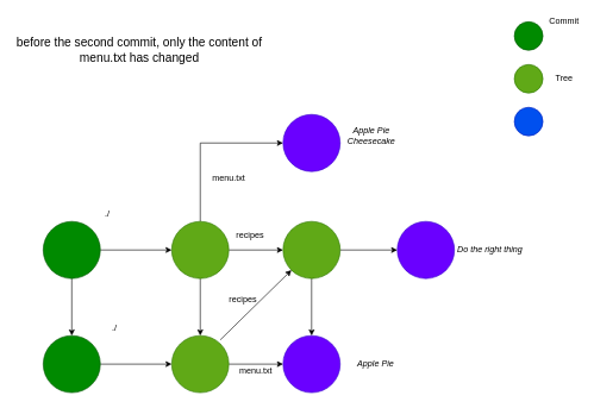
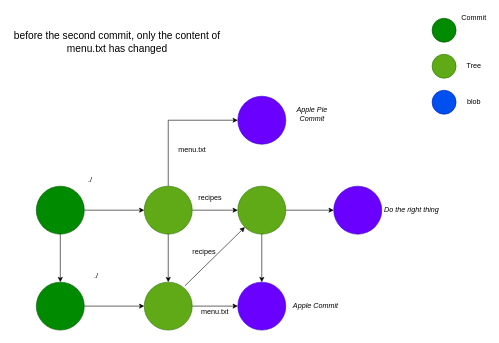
  <mxCell id="0" />
  <mxCell id="1" parent="0" />
  <mxCell id="2" value="" style="edgeStyle=orthogonalEdgeStyle;rounded=0;orthogonalLoop=1;jettySize=auto;html=1;" edge="1" parent="1" source="3" target="12"><mxGeometry relative="1" as="geometry"><mxPoint x="220" y="510" as="targetPoint" /></mxGeometry></mxCell>
  <mxCell id="3" value="" style="ellipse;whiteSpace=wrap;html=1;aspect=fixed;fillColor=#008a00;strokeColor=#005700;fontColor=#ffffff;" vertex="1" parent="1"><mxGeometry x="60" y="470" width="80" height="80" as="geometry" /></mxCell>
  <mxCell id="4" value="" style="edgeStyle=orthogonalEdgeStyle;rounded=0;orthogonalLoop=1;jettySize=auto;html=1;" edge="1" parent="1" source="6" target="10"><mxGeometry relative="1" as="geometry"><mxPoint x="220" y="350" as="targetPoint" /></mxGeometry></mxCell>
  <mxCell id="5" style="edgeStyle=orthogonalEdgeStyle;rounded=0;orthogonalLoop=1;jettySize=auto;html=1;" edge="1" parent="1" source="6" target="3"><mxGeometry relative="1" as="geometry" /></mxCell>
  <mxCell id="6" value="" style="ellipse;whiteSpace=wrap;html=1;aspect=fixed;fillColor=#008a00;strokeColor=#005700;fontColor=#ffffff;" vertex="1" parent="1"><mxGeometry x="60" y="310" width="80" height="80" as="geometry" /></mxCell>
  <mxCell id="7" style="edgeStyle=orthogonalEdgeStyle;rounded=0;orthogonalLoop=1;jettySize=auto;html=1;entryX=0;entryY=0.5;entryDx=0;entryDy=0;exitX=0.5;exitY=0;exitDx=0;exitDy=0;" edge="1" parent="1" source="10" target="18"><mxGeometry relative="1" as="geometry" /></mxCell>
  <mxCell id="8" style="edgeStyle=orthogonalEdgeStyle;rounded=0;orthogonalLoop=1;jettySize=auto;html=1;entryX=0;entryY=0.5;entryDx=0;entryDy=0;" edge="1" parent="1" source="10" target="16"><mxGeometry relative="1" as="geometry" /></mxCell>
  <mxCell id="9" style="edgeStyle=orthogonalEdgeStyle;rounded=0;orthogonalLoop=1;jettySize=auto;html=1;entryX=0.5;entryY=0;entryDx=0;entryDy=0;" edge="1" parent="1" source="10" target="12"><mxGeometry relative="1" as="geometry" /></mxCell>
  <mxCell id="10" value="" style="ellipse;whiteSpace=wrap;html=1;aspect=fixed;fillColor=#60a917;strokeColor=#2D7600;fontColor=#ffffff;" vertex="1" parent="1"><mxGeometry x="240" y="310" width="80" height="80" as="geometry" /></mxCell>
  <mxCell id="11" style="edgeStyle=orthogonalEdgeStyle;rounded=0;orthogonalLoop=1;jettySize=auto;html=1;entryX=0;entryY=0.5;entryDx=0;entryDy=0;" edge="1" parent="1" source="12" target="13"><mxGeometry relative="1" as="geometry" /></mxCell>
  <mxCell id="12" value="" style="ellipse;whiteSpace=wrap;html=1;aspect=fixed;fillColor=#60a917;strokeColor=#2D7600;fontColor=#ffffff;" vertex="1" parent="1"><mxGeometry x="240" y="470" width="80" height="80" as="geometry" /></mxCell>
  <mxCell id="13" value="" style="ellipse;whiteSpace=wrap;html=1;aspect=fixed;fillColor=#6a00ff;strokeColor=#3700CC;fontColor=#ffffff;" vertex="1" parent="1"><mxGeometry x="396" y="470" width="80" height="80" as="geometry" /></mxCell>
  <mxCell id="14" value="" style="edgeStyle=orthogonalEdgeStyle;rounded=0;orthogonalLoop=1;jettySize=auto;html=1;" edge="1" parent="1" source="16" target="17"><mxGeometry relative="1" as="geometry" /></mxCell>
  <mxCell id="15" style="edgeStyle=orthogonalEdgeStyle;rounded=0;orthogonalLoop=1;jettySize=auto;html=1;entryX=0.5;entryY=0;entryDx=0;entryDy=0;" edge="1" parent="1" source="16" target="13"><mxGeometry relative="1" as="geometry" /></mxCell>
  <mxCell id="16" value="" style="ellipse;whiteSpace=wrap;html=1;aspect=fixed;fillColor=#60a917;strokeColor=#2D7600;fontColor=#ffffff;" vertex="1" parent="1"><mxGeometry x="396" y="310" width="80" height="80" as="geometry" /></mxCell>
  <mxCell id="17" value="" style="ellipse;whiteSpace=wrap;html=1;aspect=fixed;fillColor=#6a00ff;strokeColor=#3700CC;fontColor=#ffffff;" vertex="1" parent="1"><mxGeometry x="556" y="310" width="80" height="80" as="geometry" /></mxCell>
  <mxCell id="18" value="" style="ellipse;whiteSpace=wrap;html=1;aspect=fixed;fillColor=#6a00ff;strokeColor=#3700CC;fontColor=#ffffff;" vertex="1" parent="1"><mxGeometry x="396" y="160" width="80" height="80" as="geometry" /></mxCell>
  <mxCell id="19" value="" style="ellipse;whiteSpace=wrap;html=1;aspect=fixed;fillColor=#008a00;strokeColor=#005700;fontColor=#ffffff;" vertex="1" parent="1"><mxGeometry x="720" y="30" width="40" height="40" as="geometry" /></mxCell>
  <mxCell id="20" value="" style="ellipse;whiteSpace=wrap;html=1;aspect=fixed;fillColor=#60a917;strokeColor=#2D7600;fontColor=#ffffff;" vertex="1" parent="1"><mxGeometry x="720" y="90" width="40" height="40" as="geometry" /></mxCell>
  <mxCell id="21" value="" style="ellipse;whiteSpace=wrap;html=1;aspect=fixed;fillColor=#0050ef;strokeColor=#001DBC;fontColor=#ffffff;" vertex="1" parent="1"><mxGeometry x="720" y="150" width="40" height="40" as="geometry" /></mxCell>
  <mxCell id="22" value="" style="endArrow=classic;html=1;entryX=0;entryY=1;entryDx=0;entryDy=0;exitX=0.85;exitY=0.075;exitDx=0;exitDy=0;exitPerimeter=0;" edge="1" parent="1" source="12" target="16"><mxGeometry width="50" height="50" relative="1" as="geometry"><mxPoint x="300" y="480" as="sourcePoint" /><mxPoint x="350" y="430" as="targetPoint" /></mxGeometry></mxCell>
  <mxCell id="23" value="Commit" style="text;html=1;strokeColor=none;fillColor=none;align=center;verticalAlign=middle;whiteSpace=wrap;rounded=0;" vertex="1" parent="1"><mxGeometry x="770" y="20" width="40" height="20" as="geometry" /></mxCell>
  <mxCell id="24" value="Tree" style="text;html=1;strokeColor=none;fillColor=none;align=center;verticalAlign=middle;whiteSpace=wrap;rounded=0;" vertex="1" parent="1"><mxGeometry x="770" y="100" width="40" height="20" as="geometry" /></mxCell>
+ <mxCell id="25" value="blob" style="text;html=1;strokeColor=none;fillColor=none;align=center;verticalAlign=middle;whiteSpace=wrap;rounded=0;" vertex="1" parent="1"><mxGeometry x="770" y="160" width="40" height="20" as="geometry" /></mxCell>
  <mxCell id="26" value="./" style="text;html=1;strokeColor=none;fillColor=none;align=center;verticalAlign=middle;whiteSpace=wrap;rounded=0;" vertex="1" parent="1"><mxGeometry x="130" y="290" width="40" height="20" as="geometry" /></mxCell>
  <mxCell id="27" value="./" style="text;html=1;strokeColor=none;fillColor=none;align=center;verticalAlign=middle;whiteSpace=wrap;rounded=0;" vertex="1" parent="1"><mxGeometry x="140" y="450" width="40" height="20" as="geometry" /></mxCell>
  <mxCell id="28" value="recipes" style="text;html=1;strokeColor=none;fillColor=none;align=center;verticalAlign=middle;whiteSpace=wrap;rounded=0;" vertex="1" parent="1"><mxGeometry x="330" y="320" width="40" height="20" as="geometry" /></mxCell>
  <mxCell id="29" value="menu.txt" style="text;html=1;strokeColor=none;fillColor=none;align=center;verticalAlign=middle;whiteSpace=wrap;rounded=0;" vertex="1" parent="1"><mxGeometry x="300" y="240" width="40" height="20" as="geometry" /></mxCell>
  <mxCell id="30" value="recipes" style="text;html=1;strokeColor=none;fillColor=none;align=center;verticalAlign=middle;whiteSpace=wrap;rounded=0;" vertex="1" parent="1"><mxGeometry x="320" y="410" width="40" height="20" as="geometry" /></mxCell>
  <mxCell id="31" value="menu.txt" style="text;html=1;strokeColor=none;fillColor=none;align=center;verticalAlign=middle;whiteSpace=wrap;rounded=0;" vertex="1" parent="1"><mxGeometry x="338" y="510" width="40" height="20" as="geometry" /></mxCell>
- <mxCell id="32" value="&lt;i&gt;Apple Pie&lt;br&gt;Cheesecake&lt;br&gt;&lt;/i&gt;" style="text;html=1;strokeColor=none;fillColor=none;align=center;verticalAlign=middle;whiteSpace=wrap;rounded=0;" vertex="1" parent="1"><mxGeometry x="470" y="180" width="100" height="20" as="geometry" /></mxCell>
+ <mxCell id="32" value="&lt;i&gt;Apple Pie&lt;br&gt;Commit&lt;br&gt;&lt;/i&gt;" style="text;html=1;strokeColor=none;fillColor=none;align=center;verticalAlign=middle;whiteSpace=wrap;rounded=0;" vertex="1" parent="1"><mxGeometry x="470" y="180" width="100" height="20" as="geometry" /></mxCell>
  <mxCell id="33" value="&lt;i&gt;Do the right thing&lt;br&gt;&lt;/i&gt;" style="text;html=1;strokeColor=none;fillColor=none;align=center;verticalAlign=middle;whiteSpace=wrap;rounded=0;" vertex="1" parent="1"><mxGeometry x="636" y="340" width="100" height="20" as="geometry" /></mxCell>
- <mxCell id="34" value="&lt;i&gt;Apple Pie&lt;br&gt;&lt;/i&gt;" style="text;html=1;strokeColor=none;fillColor=none;align=center;verticalAlign=middle;whiteSpace=wrap;rounded=0;" vertex="1" parent="1"><mxGeometry x="476" y="500" width="100" height="20" as="geometry" /></mxCell>
+ <mxCell id="34" value="&lt;i&gt;Apple Commit&lt;br&gt;&lt;/i&gt;" style="text;html=1;strokeColor=none;fillColor=none;align=center;verticalAlign=middle;whiteSpace=wrap;rounded=0;" vertex="1" parent="1"><mxGeometry x="476" y="500" width="100" height="20" as="geometry" /></mxCell>
  <mxCell id="35" value="before the second commit, only the content of menu.txt has changed" style="text;html=1;strokeColor=none;fillColor=none;align=center;verticalAlign=middle;whiteSpace=wrap;rounded=0;labelPosition=center;verticalLabelPosition=middle;fontSize=17;" vertex="1" parent="1"><mxGeometry x="20" y="60" width="350" height="20" as="geometry" /></mxCell>
